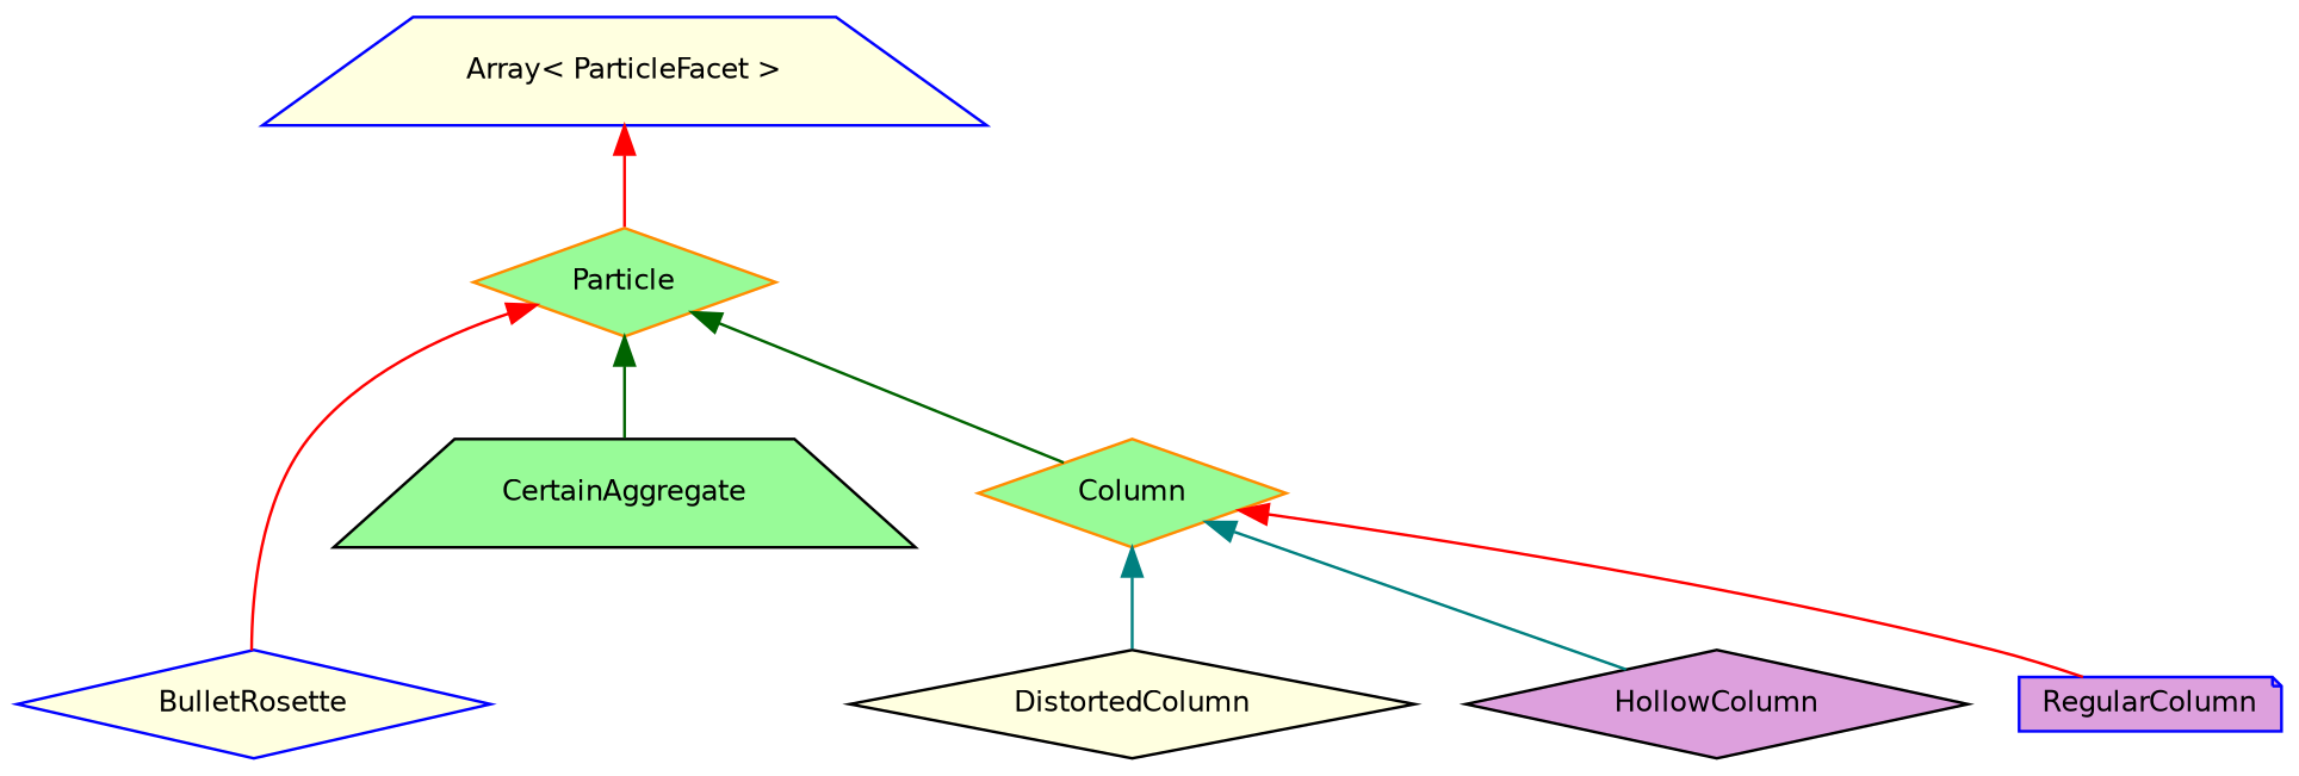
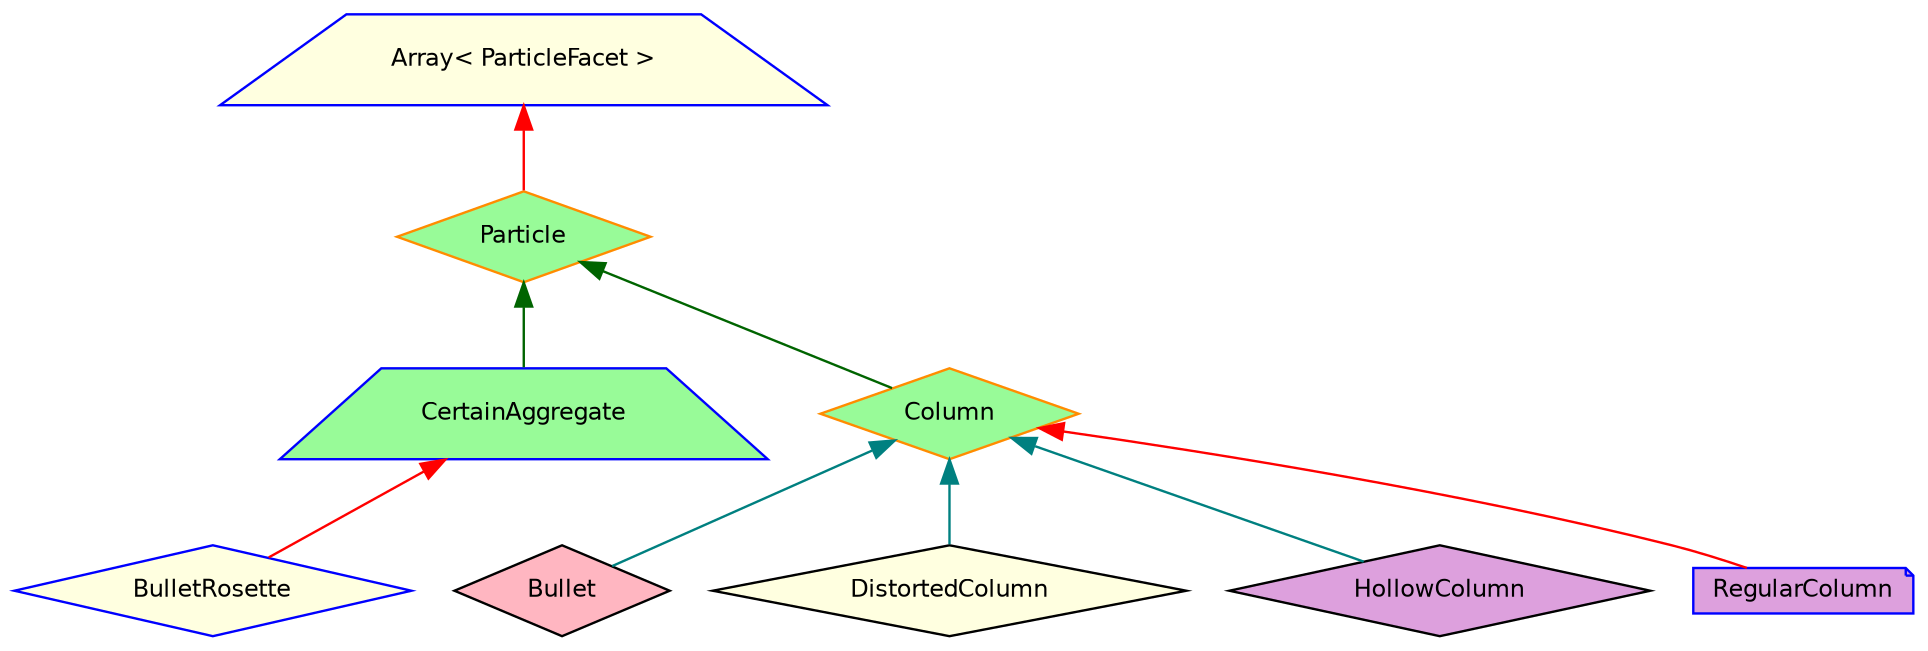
  digraph {
    node [color=black fillcolor=palegreen fontname=Helvetica fontsize=10 shape=diamond style=filled]
    edge [color=red dir=back fontname=Helvetica fontsize=10 labelfontname=Helvetica labelfontsize=10 style=solid]
    n1 [color=darkorange fontcolor=black height=0.2 label=Particle width=0.4]
    n2 [color=blue fillcolor=lightyellow height=0.2 label=BulletRosette width=0.4]
-   n3 [height=0.2 label=CertainAggregate shape=trapezium width=0.4]
+   n3 [color=blue height=0.2 label=CertainAggregate shape=trapezium width=0.4]
    n4 [color=darkorange height=0.2 label=Column width=0.4]
+   n5 [fillcolor=lightpink height=0.2 label=Bullet width=0.4]
    n6 [fillcolor=lightyellow height=0.2 label=DistortedColumn width=0.4]
    n7 [fillcolor=plum height=0.2 label=HollowColumn width=0.4]
    n8 [color=blue fillcolor=plum height=0.2 label=RegularColumn shape=note width=0.4]
    n9 [color=blue fillcolor=lightyellow height=0.2 label="Array\< ParticleFacet \>" shape=trapezium width=0.4]
-   n1 -> n2
+   n3 -> n2
    n1 -> n3 [color=darkgreen]
    n1 -> n4 [color=darkgreen]
+   n4 -> n5 [color=teal]
    n4 -> n6 [color=teal]
    n4 -> n7 [color=teal]
    n4 -> n8
    n9 -> n1
  }
